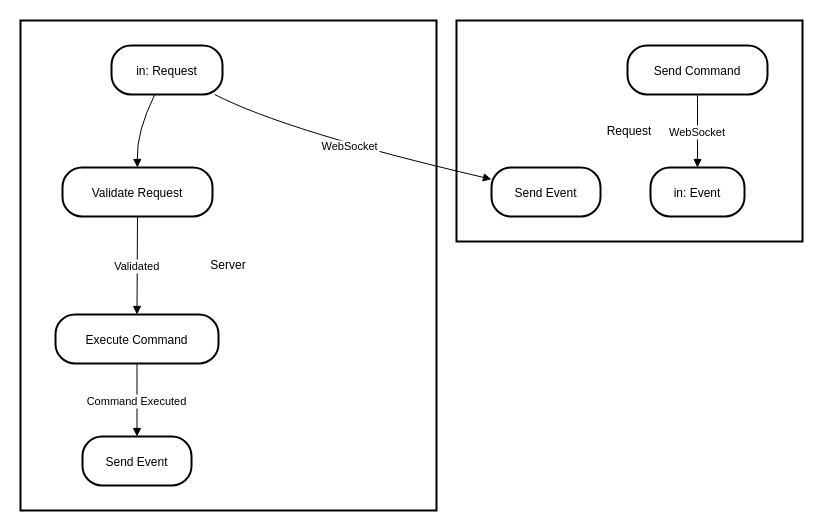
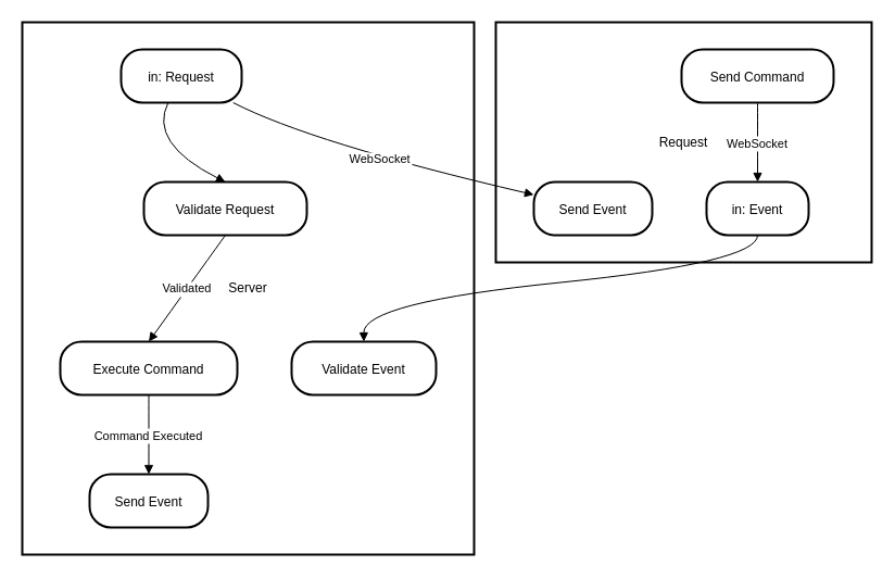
  <mxCell id="0" />
  <mxCell id="1" parent="0" />
  <mxCell id="2" value="Request" style="whiteSpace=wrap;strokeWidth=2;" vertex="1" parent="1"><mxGeometry x="456" y="20" width="346" height="221" as="geometry" /></mxCell>
  <mxCell id="3" value="Server" style="whiteSpace=wrap;strokeWidth=2;" vertex="1" parent="1"><mxGeometry x="20" y="20" width="416" height="490" as="geometry" /></mxCell>
  <mxCell id="4" value="in: Request" style="rounded=1;arcSize=40;strokeWidth=2" vertex="1" parent="1"><mxGeometry x="111" y="45" width="111" height="49" as="geometry" /></mxCell>
- <mxCell id="5" value="Validate Request" style="rounded=1;arcSize=40;strokeWidth=2" vertex="1" parent="1"><mxGeometry x="62" y="167" width="150" height="49" as="geometry" /></mxCell>
+ <mxCell id="5" value="Validate Request" style="rounded=1;arcSize=40;strokeWidth=2" vertex="1" parent="1"><mxGeometry x="132" y="167" width="150" height="49" as="geometry" /></mxCell>
  <mxCell id="6" value="Execute Command" style="rounded=1;arcSize=40;strokeWidth=2" vertex="1" parent="1"><mxGeometry x="55" y="314" width="163" height="49" as="geometry" /></mxCell>
  <mxCell id="7" value="Send Event" style="rounded=1;arcSize=40;strokeWidth=2" vertex="1" parent="1"><mxGeometry x="82" y="436" width="109" height="49" as="geometry" /></mxCell>
  <mxCell id="8" value="Send Command" style="rounded=1;arcSize=40;strokeWidth=2" vertex="1" parent="1"><mxGeometry x="627" y="45" width="140" height="49" as="geometry" /></mxCell>
  <mxCell id="9" value="in: Event" style="rounded=1;arcSize=40;strokeWidth=2" vertex="1" parent="1"><mxGeometry x="650" y="167" width="94" height="49" as="geometry" /></mxCell>
+ <mxCell id="10" value="Validate Event" style="rounded=1;arcSize=40;strokeWidth=2" vertex="1" parent="1"><mxGeometry x="268" y="314" width="133" height="49" as="geometry" /></mxCell>
  <mxCell id="11" value="Send Event" style="rounded=1;arcSize=40;strokeWidth=2" vertex="1" parent="1"><mxGeometry x="491" y="167" width="109" height="49" as="geometry" /></mxCell>
  <mxCell id="12" value="" style="curved=1;startArrow=none;endArrow=block;exitX=0.39;exitY=1;entryX=0.5;entryY=0;" edge="1" parent="1" source="4" target="5"><mxGeometry relative="1" as="geometry"><Array as="points"><mxPoint x="136" y="131" /></Array></mxGeometry></mxCell>
  <mxCell id="13" value="Validated" style="curved=1;startArrow=none;endArrow=block;exitX=0.5;exitY=1;entryX=0.5;entryY=0;" edge="1" parent="1" source="5" target="6"><mxGeometry relative="1" as="geometry"><Array as="points" /></mxGeometry></mxCell>
  <mxCell id="14" value="Command Executed" style="curved=1;startArrow=none;endArrow=block;exitX=0.5;exitY=1;entryX=0.5;entryY=0;" edge="1" parent="1" source="6" target="7"><mxGeometry relative="1" as="geometry"><Array as="points" /></mxGeometry></mxCell>
  <mxCell id="15" value="WebSocket" style="curved=1;startArrow=none;endArrow=block;exitX=0.5;exitY=1;entryX=0.5;entryY=0;" edge="1" parent="1" source="8" target="9"><mxGeometry relative="1" as="geometry"><Array as="points" /></mxGeometry></mxCell>
+ <mxCell id="16" value="" style="curved=1;startArrow=none;endArrow=block;exitX=0.5;exitY=1;entryX=0.5;entryY=0;" edge="1" parent="1" source="9" target="10"><mxGeometry relative="1" as="geometry"><Array as="points"><mxPoint x="697" y="241" /><mxPoint x="334" y="278" /></Array></mxGeometry></mxCell>
  <mxCell id="17" value="WebSocket" style="curved=1;startArrow=none;endArrow=block;exitX=0.93;exitY=1;entryX=0;entryY=0.24;" edge="1" parent="1" source="4" target="11"><mxGeometry relative="1" as="geometry"><Array as="points"><mxPoint x="286" y="131" /></Array></mxGeometry></mxCell>
